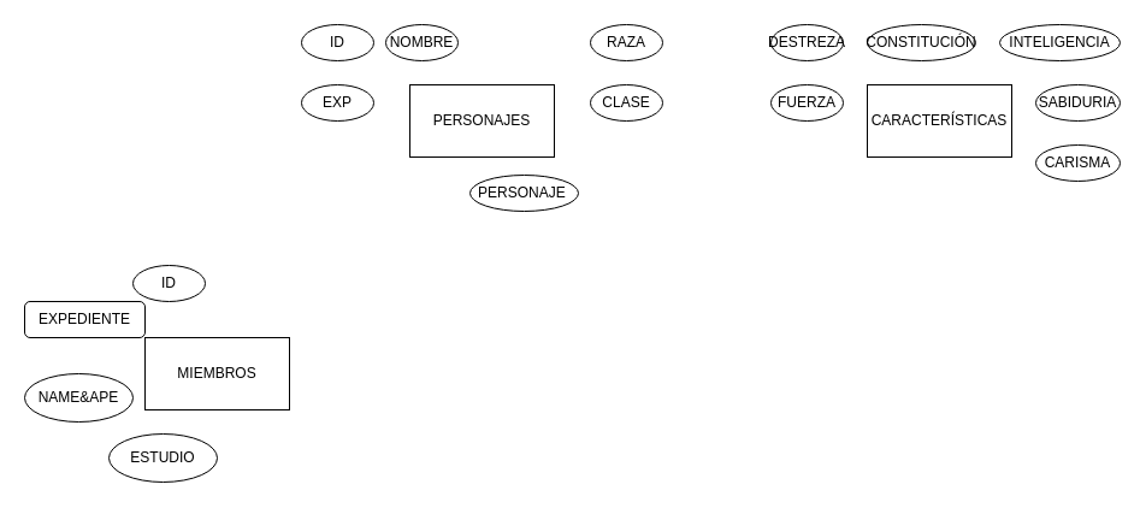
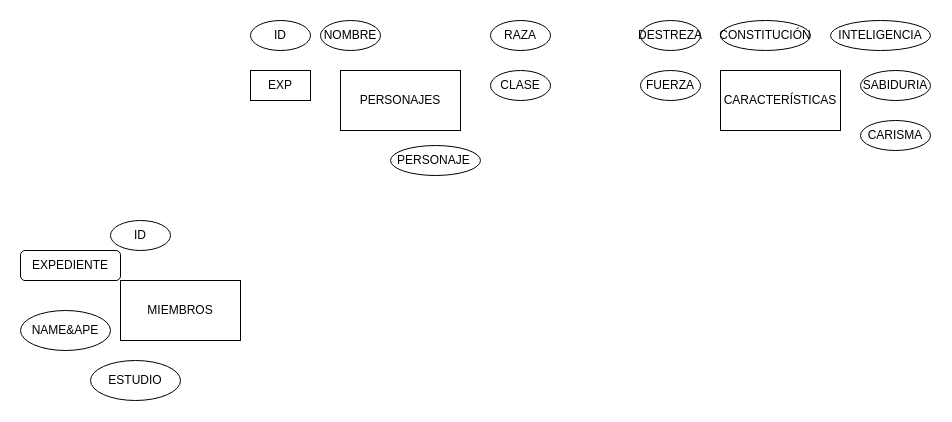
  <mxCell id="0" />
  <mxCell id="1" parent="0" />
  <mxCell id="2" value="MIEMBROS" style="rounded=0;whiteSpace=wrap;html=1;" vertex="1" parent="1"><mxGeometry x="120" y="280" width="120" height="60" as="geometry" /></mxCell>
  <mxCell id="3" value="ID" style="ellipse;whiteSpace=wrap;html=1;" vertex="1" parent="1"><mxGeometry x="110" y="220" width="60" height="30" as="geometry" /></mxCell>
  <mxCell id="4" value="EXPEDIENTE" style="whiteSpace=wrap;html=1;rounded=1;" vertex="1" parent="1"><mxGeometry x="20" y="250" width="100" height="30" as="geometry" /></mxCell>
  <mxCell id="5" value="NAME&amp;amp;APE" style="ellipse;whiteSpace=wrap;html=1;" vertex="1" parent="1"><mxGeometry x="20" y="310" width="90" height="40" as="geometry" /></mxCell>
  <mxCell id="6" value="ESTUDIO" style="ellipse;whiteSpace=wrap;html=1;" vertex="1" parent="1"><mxGeometry x="90" y="360" width="90" height="40" as="geometry" /></mxCell>
  <mxCell id="7" value="PERSONAJES" style="rounded=0;whiteSpace=wrap;html=1;" vertex="1" parent="1"><mxGeometry x="340" y="70" width="120" height="60" as="geometry" /></mxCell>
  <mxCell id="8" value="ID" style="ellipse;whiteSpace=wrap;html=1;" vertex="1" parent="1"><mxGeometry x="250" y="20" width="60" height="30" as="geometry" /></mxCell>
  <mxCell id="9" value="NOMBRE" style="ellipse;whiteSpace=wrap;html=1;" vertex="1" parent="1"><mxGeometry x="320" y="20" width="60" height="30" as="geometry" /></mxCell>
  <mxCell id="10" value="PERSONAJE&amp;nbsp;" style="ellipse;whiteSpace=wrap;html=1;" vertex="1" parent="1"><mxGeometry x="390" y="145" width="90" height="30" as="geometry" /></mxCell>
  <mxCell id="11" value="RAZA" style="ellipse;whiteSpace=wrap;html=1;" vertex="1" parent="1"><mxGeometry x="490" y="20" width="60" height="30" as="geometry" /></mxCell>
  <mxCell id="12" value="CLASE" style="ellipse;whiteSpace=wrap;html=1;" vertex="1" parent="1"><mxGeometry x="490" y="70" width="60" height="30" as="geometry" /></mxCell>
- <mxCell id="13" value="EXP" style="ellipse;whiteSpace=wrap;html=1;" vertex="1" parent="1"><mxGeometry x="250" y="70" width="60" height="30" as="geometry" /></mxCell>
+ <mxCell id="13" value="EXP" style="whiteSpace=wrap;html=1;rounded=0;" vertex="1" parent="1"><mxGeometry x="250" y="70" width="60" height="30" as="geometry" /></mxCell>
  <mxCell id="14" value="CARACTERÍSTICAS" style="rounded=0;whiteSpace=wrap;html=1;" vertex="1" parent="1"><mxGeometry x="720" y="70" width="120" height="60" as="geometry" /></mxCell>
  <mxCell id="15" value="FUERZA" style="ellipse;whiteSpace=wrap;html=1;" vertex="1" parent="1"><mxGeometry x="640" y="70" width="60" height="30" as="geometry" /></mxCell>
  <mxCell id="16" value="DESTREZA" style="ellipse;whiteSpace=wrap;html=1;" vertex="1" parent="1"><mxGeometry x="640" y="20" width="60" height="30" as="geometry" /></mxCell>
  <mxCell id="17" value="CONSTITUCIÓN" style="ellipse;whiteSpace=wrap;html=1;" vertex="1" parent="1"><mxGeometry x="720" y="20" width="90" height="30" as="geometry" /></mxCell>
  <mxCell id="18" value="INTELIGENCIA" style="ellipse;whiteSpace=wrap;html=1;" vertex="1" parent="1"><mxGeometry x="830" y="20" width="100" height="30" as="geometry" /></mxCell>
  <mxCell id="19" value="SABIDURIA" style="ellipse;whiteSpace=wrap;html=1;" vertex="1" parent="1"><mxGeometry x="860" y="70" width="70" height="30" as="geometry" /></mxCell>
  <mxCell id="20" value="CARISMA" style="ellipse;whiteSpace=wrap;html=1;" vertex="1" parent="1"><mxGeometry x="860" y="120" width="70" height="30" as="geometry" /></mxCell>
